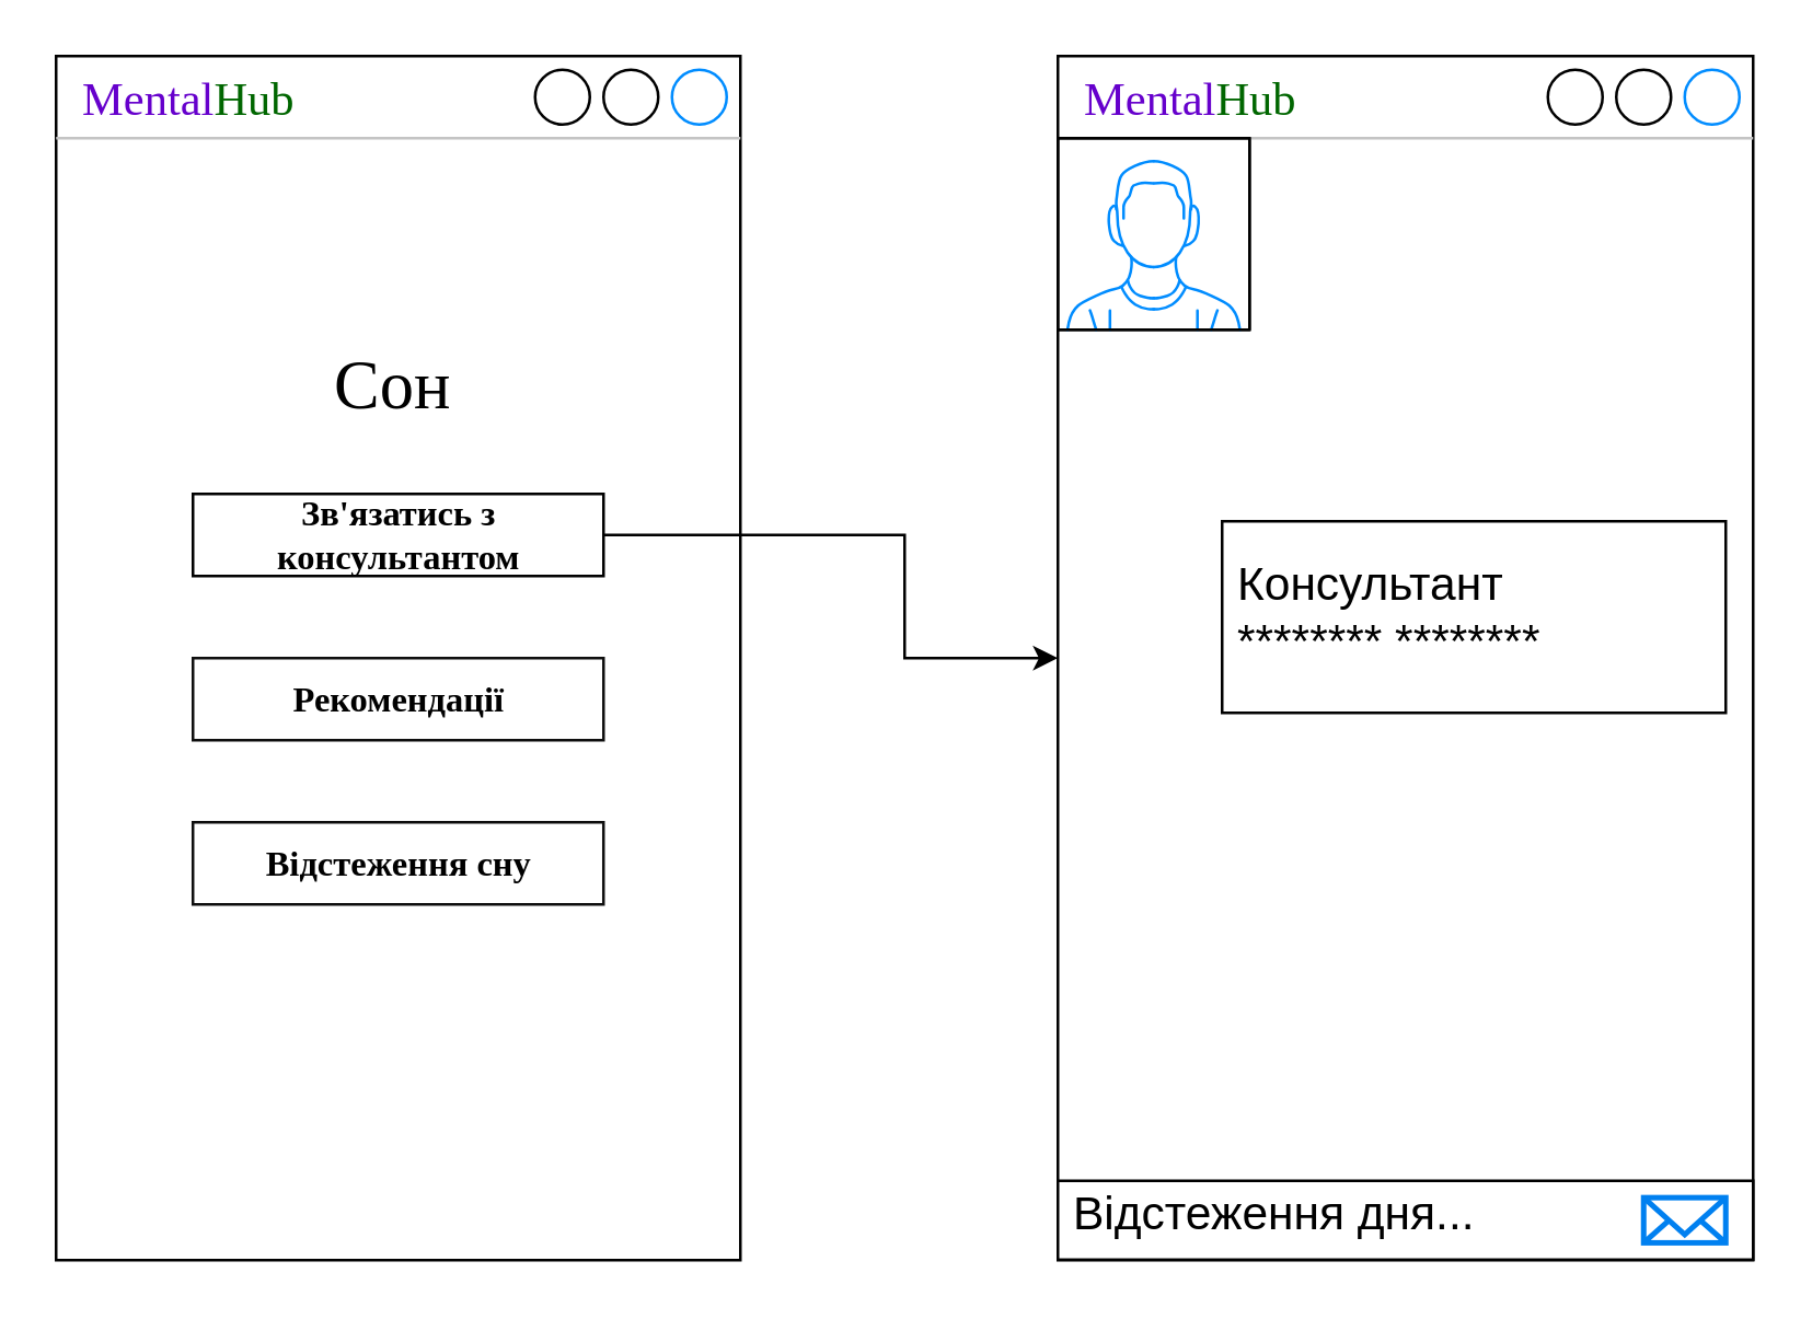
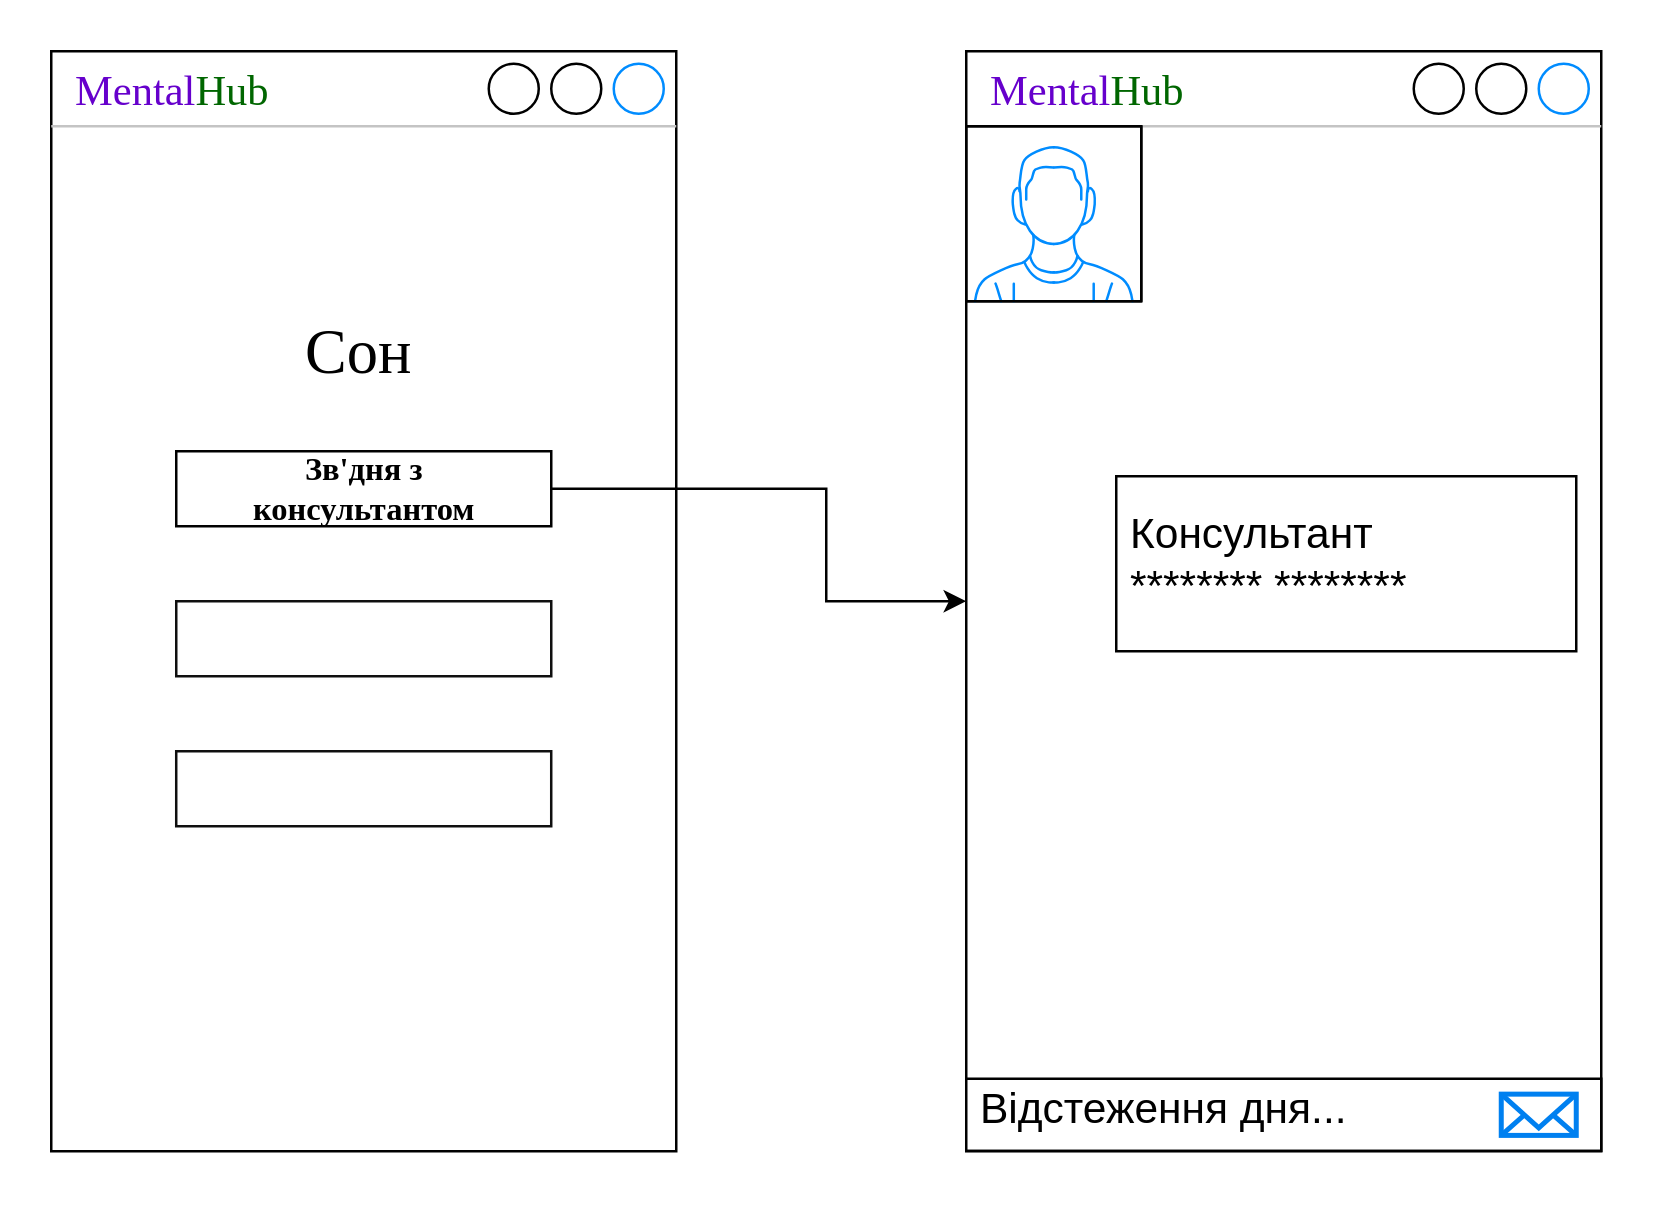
  <mxCell id="0" />
  <mxCell id="1" parent="0" />
  <mxCell id="2" value="&lt;font face=&quot;Comic Sans MS&quot;&gt;&lt;font color=&quot;#6600cc&quot;&gt;Mental&lt;/font&gt;&lt;font color=&quot;#006600&quot;&gt;Hub&lt;/font&gt;&lt;/font&gt;" style="strokeWidth=1;shadow=0;dashed=0;align=center;html=1;shape=mxgraph.mockup.containers.window;align=left;verticalAlign=top;spacingLeft=8;strokeColor2=#008cff;strokeColor3=#c4c4c4;fontColor=#666666;mainText=;fontSize=17;labelBackgroundColor=none;whiteSpace=wrap;" parent="1" vertex="1"><mxGeometry x="20" y="20" width="250" height="440" as="geometry" /></mxCell>
  <mxCell id="3" value="&lt;font color=&quot;#000000&quot;&gt;&lt;span style=&quot;font-size: 25px;&quot;&gt;Сон&lt;/span&gt;&lt;/font&gt;" style="strokeWidth=0;shadow=0;dashed=0;align=center;html=1;shape=mxgraph.mockup.forms.pwField;strokeColor=#FFFFFF;mainText=;align=left;fontColor=#666666;fontSize=17;spacingLeft=3;fontFamily=Ubuntu;fontSource=https%3A%2F%2Ffonts.googleapis.com%2Fcss%3Ffamily%3DUbuntu;" parent="1" vertex="1"><mxGeometry x="117.01" y="125" width="55.94" height="30" as="geometry" /></mxCell>
  <mxCell id="4" value="&lt;div style=&quot;&quot;&gt;&lt;br&gt;&lt;/div&gt;" style="strokeWidth=1;shadow=0;dashed=0;align=center;html=1;shape=mxgraph.mockup.forms.pwField;strokeColor=#000000;mainText=;align=left;fontColor=#666666;fontSize=17;spacingLeft=3;verticalAlign=middle;" parent="1" vertex="1"><mxGeometry x="70" y="180" width="150" height="30" as="geometry" /></mxCell>
  <mxCell id="5" value="" style="strokeWidth=1;shadow=0;dashed=0;align=center;html=1;shape=mxgraph.mockup.forms.pwField;strokeColor=#0F0F0F;mainText=;align=left;fontColor=#666666;fontSize=17;spacingLeft=3;" parent="1" vertex="1"><mxGeometry x="70" y="240" width="150" height="30" as="geometry" /></mxCell>
- <mxCell id="6" value="&lt;font face=&quot;Ubuntu&quot;&gt;&lt;span style=&quot;font-size: 13px;&quot;&gt;&lt;b&gt;Зв'язатись з &lt;br&gt;консультантом&lt;/b&gt;&lt;/span&gt;&lt;/font&gt;" style="text;html=1;align=center;verticalAlign=middle;resizable=0;points=[];autosize=1;strokeColor=none;fillColor=none;" parent="1" vertex="1"><mxGeometry x="84.99" y="175" width="120" height="40" as="geometry" /></mxCell>
- <mxCell id="7" value="&lt;font size=&quot;1&quot; face=&quot;Ubuntu&quot;&gt;&lt;b style=&quot;font-size: 13px;&quot;&gt;Рекомендації&lt;/b&gt;&lt;/font&gt;" style="text;html=1;align=center;verticalAlign=middle;resizable=0;points=[];autosize=1;strokeColor=none;fillColor=none;" parent="1" vertex="1"><mxGeometry x="89.99" y="240" width="110" height="30" as="geometry" /></mxCell>
+ <mxCell id="6" value="&lt;font face=&quot;Ubuntu&quot;&gt;&lt;span style=&quot;font-size: 13px;&quot;&gt;&lt;b&gt;Зв'дня з &lt;br&gt;консультантом&lt;/b&gt;&lt;/span&gt;&lt;/font&gt;" style="text;html=1;align=center;verticalAlign=middle;resizable=0;points=[];autosize=1;strokeColor=none;fillColor=none;" parent="1" vertex="1"><mxGeometry x="84.99" y="175" width="120" height="40" as="geometry" /></mxCell>
  <mxCell id="8" value="" style="strokeWidth=1;shadow=0;dashed=0;align=center;html=1;shape=mxgraph.mockup.forms.pwField;strokeColor=#0F0F0F;mainText=;align=left;fontColor=#666666;fontSize=17;spacingLeft=3;" parent="1" vertex="1"><mxGeometry x="69.99" y="300" width="150" height="30" as="geometry" /></mxCell>
- <mxCell id="9" value="&lt;font size=&quot;1&quot; face=&quot;Ubuntu&quot;&gt;&lt;b style=&quot;font-size: 13px;&quot;&gt;Відстеження сну&lt;/b&gt;&lt;/font&gt;" style="text;html=1;align=center;verticalAlign=middle;resizable=0;points=[];autosize=1;strokeColor=none;fillColor=none;" parent="1" vertex="1"><mxGeometry x="85.01" y="300" width="120" height="30" as="geometry" /></mxCell>
  <mxCell id="10" value="&lt;font face=&quot;Comic Sans MS&quot;&gt;&lt;font color=&quot;#6600cc&quot;&gt;Mental&lt;/font&gt;&lt;font color=&quot;#006600&quot;&gt;Hub&lt;/font&gt;&lt;/font&gt;" style="strokeWidth=1;shadow=0;dashed=0;align=center;html=1;shape=mxgraph.mockup.containers.window;align=left;verticalAlign=top;spacingLeft=8;strokeColor2=#008cff;strokeColor3=#c4c4c4;fontColor=#666666;mainText=;fontSize=17;labelBackgroundColor=none;whiteSpace=wrap;" parent="1" vertex="1"><mxGeometry x="386" y="20" width="254" height="440" as="geometry" /></mxCell>
  <mxCell id="11" value="&lt;font color=&quot;#000000&quot;&gt;Відстеження дня...&lt;/font&gt;" style="strokeWidth=1;shadow=0;dashed=0;align=center;html=1;shape=mxgraph.mockup.text.textBox;fontColor=#666666;align=left;fontSize=17;spacingLeft=4;spacingTop=-3;whiteSpace=wrap;strokeColor=#000000;mainText=" parent="1" vertex="1"><mxGeometry x="386" y="431" width="254" height="28.82" as="geometry" /></mxCell>
  <mxCell id="12" value="" style="html=1;verticalLabelPosition=bottom;align=center;labelBackgroundColor=#ffffff;verticalAlign=top;strokeWidth=2;strokeColor=#0080F0;shadow=0;dashed=0;shape=mxgraph.ios7.icons.mail;" parent="1" vertex="1"><mxGeometry x="600" y="437.16" width="30" height="16.5" as="geometry" /></mxCell>
  <mxCell id="13" value="" style="verticalLabelPosition=bottom;shadow=0;dashed=0;align=center;html=1;verticalAlign=top;strokeWidth=1;shape=mxgraph.mockup.containers.userMale;strokeColor=#000000;strokeColor2=#008cff;" parent="1" vertex="1"><mxGeometry x="386" y="50" width="70" height="70" as="geometry" /></mxCell>
  <mxCell id="14" value="&lt;font color=&quot;#000000&quot;&gt;Консультант&lt;br&gt;******** ********&lt;br&gt;&lt;/font&gt;" style="strokeWidth=1;shadow=0;dashed=0;align=center;html=1;shape=mxgraph.mockup.text.textBox;fontColor=#666666;align=left;fontSize=17;spacingLeft=4;spacingTop=-3;whiteSpace=wrap;strokeColor=#000000;mainText=" parent="1" vertex="1"><mxGeometry x="446" y="190" width="184" height="70" as="geometry" /></mxCell>
  <mxCell id="15" value="" style="endArrow=classic;html=1;rounded=0;" parent="1" source="4" target="10" edge="1"><mxGeometry width="50" height="50" relative="1" as="geometry"><mxPoint x="380" y="300" as="sourcePoint" /><mxPoint x="430" y="250" as="targetPoint" /><Array as="points"><mxPoint x="330" y="195" /><mxPoint x="330" y="240" /></Array></mxGeometry></mxCell>
